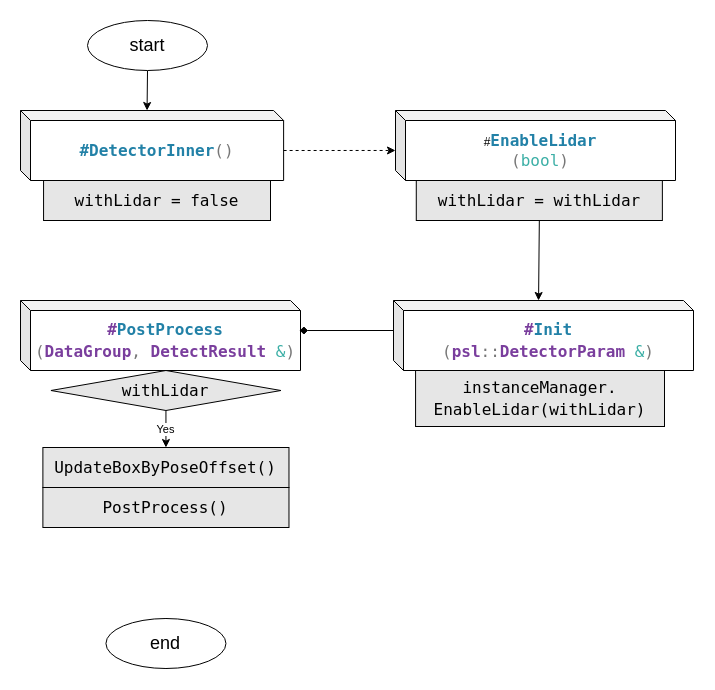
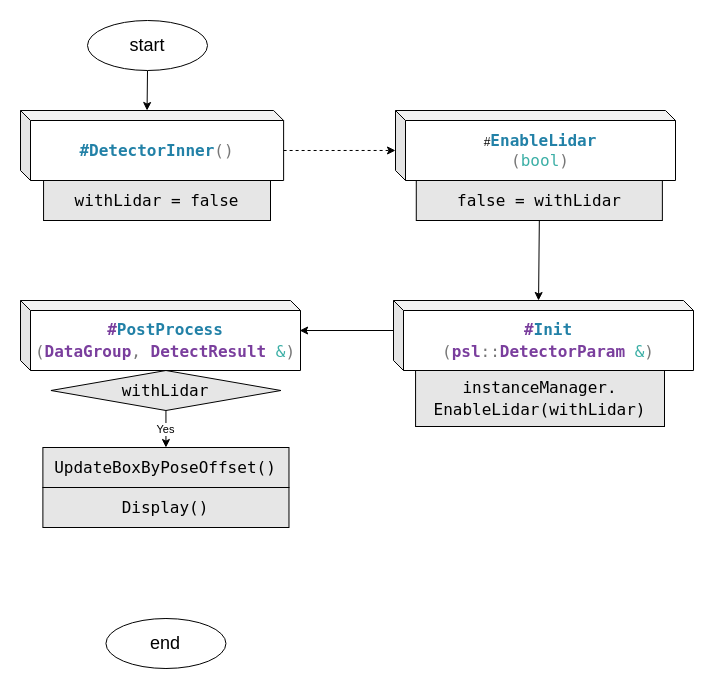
  <mxCell id="0" />
  <mxCell id="1" parent="0" />
  <mxCell id="2" style="edgeStyle=none;html=1;exitX=0.5;exitY=1;exitDx=0;exitDy=0;entryX=0;entryY=0;entryDx=126.56;entryDy=0;entryPerimeter=0;fontColor=#000000;" parent="1" source="3" target="9" edge="1"><mxGeometry relative="1" as="geometry" /></mxCell>
  <mxCell id="3" value="start" style="ellipse;whiteSpace=wrap;html=1;fontSize=18;fontColor=#000000;strokeColor=#000000;fillColor=#FFFFFF;" parent="1" vertex="1"><mxGeometry x="87" y="20" width="120" height="50" as="geometry" /></mxCell>
  <mxCell id="4" value="end" style="ellipse;whiteSpace=wrap;html=1;fontSize=18;fontColor=#000000;strokeColor=#000000;fillColor=#FFFFFF;" parent="1" vertex="1"><mxGeometry x="105.44" y="618" width="120" height="50" as="geometry" /></mxCell>
  <mxCell id="5" value="" style="group;fontColor=#000000;" parent="1" vertex="1" connectable="0"><mxGeometry x="395" y="110" width="280" height="110" as="geometry" /></mxCell>
  <mxCell id="6" value="#&lt;span style=&quot;font-family: &amp;#34;droid sans mono&amp;#34; , &amp;#34;monospace&amp;#34; , &amp;#34;monospace&amp;#34; , &amp;#34;droid sans fallback&amp;#34; , &amp;#34;droid sans mono&amp;#34; , &amp;#34;monospace&amp;#34; , monospace ; font-size: 16px ; color: rgb(34 , 129 , 167) ; font-weight: bold&quot;&gt;EnableLidar&lt;/span&gt;&lt;span&gt;&lt;br&gt;&lt;/span&gt;&lt;span style=&quot;font-family: &amp;#34;droid sans mono&amp;#34; , &amp;#34;monospace&amp;#34; , &amp;#34;monospace&amp;#34; , &amp;#34;droid sans fallback&amp;#34; , &amp;#34;droid sans mono&amp;#34; , &amp;#34;monospace&amp;#34; , monospace ; font-size: 16px ; color: rgb(119 , 119 , 119)&quot;&gt;(&lt;/span&gt;&lt;span style=&quot;font-family: &amp;#34;droid sans mono&amp;#34; , &amp;#34;monospace&amp;#34; , &amp;#34;monospace&amp;#34; , &amp;#34;droid sans fallback&amp;#34; , &amp;#34;droid sans mono&amp;#34; , &amp;#34;monospace&amp;#34; , monospace ; font-size: 16px ; color: rgb(60 , 175 , 166)&quot;&gt;bool&lt;/span&gt;&lt;span style=&quot;font-family: &amp;#34;droid sans mono&amp;#34; , &amp;#34;monospace&amp;#34; , &amp;#34;monospace&amp;#34; , &amp;#34;droid sans fallback&amp;#34; , &amp;#34;droid sans mono&amp;#34; , &amp;#34;monospace&amp;#34; , monospace ; font-size: 16px ; color: rgb(119 , 119 , 119)&quot;&gt;)&lt;/span&gt;" style="shape=cube;whiteSpace=wrap;html=1;boundedLbl=1;backgroundOutline=1;darkOpacity=0.05;darkOpacity2=0.1;labelBackgroundColor=none;size=10;" parent="5" vertex="1"><mxGeometry width="280" height="70" as="geometry" /></mxCell>
- <mxCell id="7" value="&lt;span style=&quot;font-family: &amp;quot;droid sans mono&amp;quot;, &amp;quot;monospace&amp;quot;, &amp;quot;monospace&amp;quot;, &amp;quot;droid sans fallback&amp;quot;, &amp;quot;droid sans mono&amp;quot;, &amp;quot;monospace&amp;quot;, monospace; font-size: 16px;&quot;&gt;withLidar&lt;/span&gt;&lt;span style=&quot;font-family: &amp;quot;droid sans mono&amp;quot;, &amp;quot;monospace&amp;quot;, &amp;quot;monospace&amp;quot;, &amp;quot;droid sans fallback&amp;quot;, &amp;quot;droid sans mono&amp;quot;, &amp;quot;monospace&amp;quot;, monospace; font-size: 16px;&quot;&gt; &lt;/span&gt;&lt;span style=&quot;font-family: &amp;quot;droid sans mono&amp;quot;, &amp;quot;monospace&amp;quot;, &amp;quot;monospace&amp;quot;, &amp;quot;droid sans fallback&amp;quot;, &amp;quot;droid sans mono&amp;quot;, &amp;quot;monospace&amp;quot;, monospace; font-size: 16px;&quot;&gt;=&lt;/span&gt;&lt;span style=&quot;font-family: &amp;quot;droid sans mono&amp;quot;, &amp;quot;monospace&amp;quot;, &amp;quot;monospace&amp;quot;, &amp;quot;droid sans fallback&amp;quot;, &amp;quot;droid sans mono&amp;quot;, &amp;quot;monospace&amp;quot;, monospace; font-size: 16px;&quot;&gt; withLidar&lt;/span&gt;" style="rounded=0;whiteSpace=wrap;html=1;labelBackgroundColor=none;fillColor=#E6E6E6;fontColor=#000000;fontStyle=0" parent="5" vertex="1"><mxGeometry x="20.781" y="70" width="246.094" height="40" as="geometry" /></mxCell>
+ <mxCell id="7" value="&lt;span style=&quot;font-family: &amp;quot;droid sans mono&amp;quot;, &amp;quot;monospace&amp;quot;, &amp;quot;monospace&amp;quot;, &amp;quot;droid sans fallback&amp;quot;, &amp;quot;droid sans mono&amp;quot;, &amp;quot;monospace&amp;quot;, monospace; font-size: 16px;&quot;&gt;false&lt;/span&gt;&lt;span style=&quot;font-family: &amp;quot;droid sans mono&amp;quot;, &amp;quot;monospace&amp;quot;, &amp;quot;monospace&amp;quot;, &amp;quot;droid sans fallback&amp;quot;, &amp;quot;droid sans mono&amp;quot;, &amp;quot;monospace&amp;quot;, monospace; font-size: 16px;&quot;&gt; &lt;/span&gt;&lt;span style=&quot;font-family: &amp;quot;droid sans mono&amp;quot;, &amp;quot;monospace&amp;quot;, &amp;quot;monospace&amp;quot;, &amp;quot;droid sans fallback&amp;quot;, &amp;quot;droid sans mono&amp;quot;, &amp;quot;monospace&amp;quot;, monospace; font-size: 16px;&quot;&gt;=&lt;/span&gt;&lt;span style=&quot;font-family: &amp;quot;droid sans mono&amp;quot;, &amp;quot;monospace&amp;quot;, &amp;quot;monospace&amp;quot;, &amp;quot;droid sans fallback&amp;quot;, &amp;quot;droid sans mono&amp;quot;, &amp;quot;monospace&amp;quot;, monospace; font-size: 16px;&quot;&gt; withLidar&lt;/span&gt;" style="rounded=0;whiteSpace=wrap;html=1;labelBackgroundColor=none;fillColor=#E6E6E6;fontColor=#000000;fontStyle=0" parent="5" vertex="1"><mxGeometry x="20.781" y="70" width="246.094" height="40" as="geometry" /></mxCell>
  <mxCell id="8" value="" style="group" parent="1" vertex="1" connectable="0"><mxGeometry x="20" y="110" width="263.12" height="110" as="geometry" /></mxCell>
  <mxCell id="9" value="&lt;span style=&quot;font-family: &amp;#34;droid sans mono&amp;#34; , &amp;#34;monospace&amp;#34; , &amp;#34;monospace&amp;#34; , &amp;#34;droid sans fallback&amp;#34; , &amp;#34;droid sans mono&amp;#34; , &amp;#34;monospace&amp;#34; , monospace ; font-size: 16px ; color: rgb(34 , 129 , 167) ; font-weight: bold&quot;&gt;#DetectorInner&lt;/span&gt;&lt;span style=&quot;font-family: &amp;#34;droid sans mono&amp;#34; , &amp;#34;monospace&amp;#34; , &amp;#34;monospace&amp;#34; , &amp;#34;droid sans fallback&amp;#34; , &amp;#34;droid sans mono&amp;#34; , &amp;#34;monospace&amp;#34; , monospace ; font-size: 16px ; color: rgb(119 , 119 , 119)&quot;&gt;(&lt;/span&gt;&lt;span style=&quot;font-family: &amp;#34;droid sans mono&amp;#34; , &amp;#34;monospace&amp;#34; , &amp;#34;monospace&amp;#34; , &amp;#34;droid sans fallback&amp;#34; , &amp;#34;droid sans mono&amp;#34; , &amp;#34;monospace&amp;#34; , monospace ; font-size: 16px ; color: rgb(119 , 119 , 119)&quot;&gt;)&lt;/span&gt;" style="shape=cube;whiteSpace=wrap;html=1;boundedLbl=1;backgroundOutline=1;darkOpacity=0.05;darkOpacity2=0.1;labelBackgroundColor=none;size=10;" parent="8" vertex="1"><mxGeometry width="263.12" height="70" as="geometry" /></mxCell>
  <mxCell id="10" value="&lt;span style=&quot;font-family: &amp;#34;droid sans mono&amp;#34; , &amp;#34;monospace&amp;#34; , &amp;#34;monospace&amp;#34; , &amp;#34;droid sans fallback&amp;#34; , &amp;#34;droid sans mono&amp;#34; , &amp;#34;monospace&amp;#34; , monospace ; font-size: 16px&quot;&gt;withLidar&lt;/span&gt;&lt;span style=&quot;font-family: &amp;#34;droid sans mono&amp;#34; , &amp;#34;monospace&amp;#34; , &amp;#34;monospace&amp;#34; , &amp;#34;droid sans fallback&amp;#34; , &amp;#34;droid sans mono&amp;#34; , &amp;#34;monospace&amp;#34; , monospace ; font-size: 16px&quot;&gt;&amp;nbsp;&lt;/span&gt;&lt;span style=&quot;font-family: &amp;#34;droid sans mono&amp;#34; , &amp;#34;monospace&amp;#34; , &amp;#34;monospace&amp;#34; , &amp;#34;droid sans fallback&amp;#34; , &amp;#34;droid sans mono&amp;#34; , &amp;#34;monospace&amp;#34; , monospace ; font-size: 16px&quot;&gt;=&lt;/span&gt;&lt;span style=&quot;font-family: &amp;#34;droid sans mono&amp;#34; , &amp;#34;monospace&amp;#34; , &amp;#34;monospace&amp;#34; , &amp;#34;droid sans fallback&amp;#34; , &amp;#34;droid sans mono&amp;#34; , &amp;#34;monospace&amp;#34; , monospace ; font-size: 16px&quot;&gt;&amp;nbsp;false&lt;/span&gt;" style="rounded=0;whiteSpace=wrap;html=1;labelBackgroundColor=none;fillColor=#E6E6E6;fontColor=#000000;fontStyle=0" parent="8" vertex="1"><mxGeometry x="23.06" y="70" width="226.94" height="40" as="geometry" /></mxCell>
  <mxCell id="11" style="edgeStyle=orthogonalEdgeStyle;rounded=1;comic=0;sketch=0;jumpStyle=arc;html=1;exitX=0.5;exitY=1;exitDx=0;exitDy=0;entryX=0;entryY=0;entryDx=145;entryDy=0;entryPerimeter=0;shadow=0;" parent="1" source="7" target="19" edge="1"><mxGeometry relative="1" as="geometry" /></mxCell>
  <mxCell id="12" value="" style="group" parent="1" vertex="1" connectable="0"><mxGeometry x="20" y="300" width="280.0" height="267" as="geometry" /></mxCell>
  <mxCell id="13" value="&lt;span style=&quot;font-family: &amp;#34;droid sans mono&amp;#34; , &amp;#34;monospace&amp;#34; , &amp;#34;monospace&amp;#34; , &amp;#34;droid sans fallback&amp;#34; , &amp;#34;droid sans mono&amp;#34; , &amp;#34;monospace&amp;#34; , monospace ; font-size: 16px&quot;&gt;withLidar&lt;/span&gt;" style="rhombus;whiteSpace=wrap;html=1;labelBackgroundColor=none;fontColor=#000000;fillColor=#E6E6E6;" parent="12" vertex="1"><mxGeometry x="30.44" y="70" width="230" height="40" as="geometry" /></mxCell>
  <mxCell id="14" value="&lt;div style=&quot;color: rgb(32 , 21 , 21) ; font-family: &amp;#34;droid sans mono&amp;#34; , &amp;#34;monospace&amp;#34; , &amp;#34;monospace&amp;#34; , &amp;#34;droid sans fallback&amp;#34; , &amp;#34;droid sans mono&amp;#34; , &amp;#34;monospace&amp;#34; , monospace ; font-size: 16px ; line-height: 22px&quot;&gt;&lt;span style=&quot;color: rgb(122 , 62 , 157) ; font-weight: bold&quot;&gt;#&lt;/span&gt;&lt;span style=&quot;color: rgb(34 , 129 , 167) ; font-weight: bold&quot;&gt;PostProcess&lt;/span&gt;&lt;/div&gt;&lt;div style=&quot;color: rgb(32 , 21 , 21) ; font-family: &amp;#34;droid sans mono&amp;#34; , &amp;#34;monospace&amp;#34; , &amp;#34;monospace&amp;#34; , &amp;#34;droid sans fallback&amp;#34; , &amp;#34;droid sans mono&amp;#34; , &amp;#34;monospace&amp;#34; , monospace ; font-size: 16px ; line-height: 22px&quot;&gt;&lt;span style=&quot;color: rgb(119 , 119 , 119)&quot;&gt;(&lt;/span&gt;&lt;span style=&quot;color: rgb(122 , 62 , 157) ; font-weight: bold&quot;&gt;DataGroup&lt;/span&gt;&lt;span style=&quot;color: rgb(119 , 119 , 119)&quot;&gt;,&lt;/span&gt; &lt;span style=&quot;color: rgb(122 , 62 , 157) ; font-weight: bold&quot;&gt;DetectResult&lt;/span&gt; &lt;span style=&quot;color: rgb(60 , 175 , 166)&quot;&gt;&amp;amp;&lt;/span&gt;&lt;span style=&quot;color: rgb(119 , 119 , 119)&quot;&gt;)&lt;/span&gt;&lt;/div&gt;" style="shape=cube;whiteSpace=wrap;html=1;boundedLbl=1;backgroundOutline=1;darkOpacity=0.05;darkOpacity2=0.1;labelBackgroundColor=none;size=10;" parent="12" vertex="1"><mxGeometry width="280" height="70" as="geometry" /></mxCell>
  <mxCell id="15" value="&lt;div style=&quot;font-family: &amp;#34;droid sans mono&amp;#34; , &amp;#34;monospace&amp;#34; , &amp;#34;monospace&amp;#34; , &amp;#34;droid sans fallback&amp;#34; , &amp;#34;droid sans mono&amp;#34; , &amp;#34;monospace&amp;#34; , monospace ; font-size: 16px ; line-height: 22px&quot;&gt;&lt;span&gt;UpdateBoxByPoseOffset()&lt;/span&gt;&lt;/div&gt;" style="rounded=0;whiteSpace=wrap;html=1;labelBackgroundColor=none;fillColor=#E6E6E6;fontColor=default;fontStyle=0;" parent="12" vertex="1"><mxGeometry x="22.391" y="147" width="246.094" height="40" as="geometry" /></mxCell>
  <mxCell id="16" value="Yes" style="edgeStyle=orthogonalEdgeStyle;rounded=1;comic=0;sketch=0;jumpStyle=arc;html=1;exitX=0.5;exitY=1;exitDx=0;exitDy=0;entryX=0.5;entryY=0;entryDx=0;entryDy=0;shadow=0;fontColor=#000000;" parent="12" source="13" target="15" edge="1"><mxGeometry relative="1" as="geometry" /></mxCell>
- <mxCell id="17" value="&lt;div style=&quot;font-family: &amp;#34;droid sans mono&amp;#34; , &amp;#34;monospace&amp;#34; , &amp;#34;monospace&amp;#34; , &amp;#34;droid sans fallback&amp;#34; , &amp;#34;droid sans mono&amp;#34; , &amp;#34;monospace&amp;#34; , monospace ; font-size: 16px ; line-height: 22px&quot;&gt;&lt;div style=&quot;font-family: &amp;#34;droid sans mono&amp;#34; , &amp;#34;monospace&amp;#34; , &amp;#34;monospace&amp;#34; , &amp;#34;droid sans fallback&amp;#34; , &amp;#34;droid sans mono&amp;#34; , &amp;#34;monospace&amp;#34; , monospace ; line-height: 22px&quot;&gt;&lt;span&gt;PostProcess()&lt;/span&gt;&lt;/div&gt;&lt;/div&gt;" style="rounded=0;whiteSpace=wrap;html=1;labelBackgroundColor=none;fillColor=#E6E6E6;fontColor=default;fontStyle=0;" parent="12" vertex="1"><mxGeometry x="22.391" y="187" width="246.094" height="40" as="geometry" /></mxCell>
+ <mxCell id="17" value="&lt;div style=&quot;font-family: &amp;#34;droid sans mono&amp;#34; , &amp;#34;monospace&amp;#34; , &amp;#34;monospace&amp;#34; , &amp;#34;droid sans fallback&amp;#34; , &amp;#34;droid sans mono&amp;#34; , &amp;#34;monospace&amp;#34; , monospace ; font-size: 16px ; line-height: 22px&quot;&gt;&lt;div style=&quot;font-family: &amp;#34;droid sans mono&amp;#34; , &amp;#34;monospace&amp;#34; , &amp;#34;monospace&amp;#34; , &amp;#34;droid sans fallback&amp;#34; , &amp;#34;droid sans mono&amp;#34; , &amp;#34;monospace&amp;#34; , monospace ; line-height: 22px&quot;&gt;&lt;span&gt;Display()&lt;/span&gt;&lt;/div&gt;&lt;/div&gt;" style="rounded=0;whiteSpace=wrap;html=1;labelBackgroundColor=none;fillColor=#E6E6E6;fontColor=default;fontStyle=0;" parent="12" vertex="1"><mxGeometry x="22.391" y="187" width="246.094" height="40" as="geometry" /></mxCell>
  <mxCell id="18" value="" style="group" vertex="1" connectable="0" parent="1"><mxGeometry x="393" y="300" width="300" height="126" as="geometry" /></mxCell>
  <mxCell id="19" value="&lt;div style=&quot;color: rgb(32 , 21 , 21) ; font-family: &amp;#34;droid sans mono&amp;#34; , &amp;#34;monospace&amp;#34; , &amp;#34;monospace&amp;#34; , &amp;#34;droid sans fallback&amp;#34; , &amp;#34;droid sans mono&amp;#34; , &amp;#34;monospace&amp;#34; , monospace ; font-size: 16px ; line-height: 22px&quot;&gt;&lt;div style=&quot;font-family: &amp;#34;droid sans mono&amp;#34; , &amp;#34;monospace&amp;#34; , &amp;#34;monospace&amp;#34; , &amp;#34;droid sans fallback&amp;#34; , &amp;#34;droid sans mono&amp;#34; , &amp;#34;monospace&amp;#34; , monospace ; line-height: 22px&quot;&gt;&lt;span style=&quot;color: rgb(122 , 62 , 157) ; font-weight: bold&quot;&gt;#&lt;/span&gt;&lt;span style=&quot;color: rgb(34 , 129 , 167) ; font-weight: bold&quot;&gt;Init&lt;/span&gt;&lt;/div&gt;&lt;div style=&quot;font-family: &amp;#34;droid sans mono&amp;#34; , &amp;#34;monospace&amp;#34; , &amp;#34;monospace&amp;#34; , &amp;#34;droid sans fallback&amp;#34; , &amp;#34;droid sans mono&amp;#34; , &amp;#34;monospace&amp;#34; , monospace ; line-height: 22px&quot;&gt;&lt;span style=&quot;color: rgb(119 , 119 , 119)&quot;&gt;(&lt;/span&gt;&lt;span style=&quot;color: rgb(122 , 62 , 157) ; font-weight: bold&quot;&gt;psl&lt;/span&gt;&lt;span style=&quot;color: rgb(119 , 119 , 119)&quot;&gt;::&lt;/span&gt;&lt;span style=&quot;color: rgb(122 , 62 , 157) ; font-weight: bold&quot;&gt;DetectorParam&lt;/span&gt; &lt;span style=&quot;color: rgb(60 , 175 , 166)&quot;&gt;&amp;amp;&lt;/span&gt;&lt;span style=&quot;color: rgb(119 , 119 , 119)&quot;&gt;)&lt;/span&gt;&lt;/div&gt;&lt;/div&gt;" style="shape=cube;whiteSpace=wrap;html=1;boundedLbl=1;backgroundOutline=1;darkOpacity=0.05;darkOpacity2=0.1;labelBackgroundColor=none;size=10;container=0;" parent="18" vertex="1"><mxGeometry width="300" height="70" as="geometry" /></mxCell>
  <mxCell id="20" value="&lt;div style=&quot;font-family: &amp;#34;droid sans mono&amp;#34; , &amp;#34;monospace&amp;#34; , &amp;#34;monospace&amp;#34; , &amp;#34;droid sans fallback&amp;#34; , &amp;#34;droid sans mono&amp;#34; , &amp;#34;monospace&amp;#34; , monospace ; font-size: 16px ; line-height: 22px&quot;&gt;&lt;span&gt;instanceManager&lt;/span&gt;&lt;span&gt;.&lt;/span&gt;&lt;/div&gt;&lt;div style=&quot;font-family: &amp;#34;droid sans mono&amp;#34; , &amp;#34;monospace&amp;#34; , &amp;#34;monospace&amp;#34; , &amp;#34;droid sans fallback&amp;#34; , &amp;#34;droid sans mono&amp;#34; , &amp;#34;monospace&amp;#34; , monospace ; font-size: 16px ; line-height: 22px&quot;&gt;&lt;span&gt;EnableLidar&lt;/span&gt;&lt;span&gt;(&lt;/span&gt;&lt;span&gt;withLidar&lt;/span&gt;&lt;span&gt;)&lt;/span&gt;&lt;/div&gt;" style="rounded=0;html=1;labelBackgroundColor=none;fillColor=#E6E6E6;fontColor=#000000;fontStyle=0;whiteSpace=wrap;container=0;" parent="18" vertex="1"><mxGeometry x="22.07" y="70" width="248.93" height="56" as="geometry" /></mxCell>
  <mxCell id="21" style="edgeStyle=none;html=1;exitX=0;exitY=0;exitDx=263.12;exitDy=40;exitPerimeter=0;entryX=0;entryY=0.571;entryDx=0;entryDy=0;entryPerimeter=0;dashed=1;" edge="1" parent="1" source="9" target="6"><mxGeometry relative="1" as="geometry" /></mxCell>
- <mxCell id="22" style="edgeStyle=none;html=1;exitX=0;exitY=0;exitDx=0;exitDy=30;exitPerimeter=0;entryX=0.997;entryY=0.429;entryDx=0;entryDy=0;entryPerimeter=0;endArrow=diamond;" edge="1" parent="1" source="19" target="14"><mxGeometry relative="1" as="geometry" /></mxCell>
+ <mxCell id="22" style="edgeStyle=none;html=1;exitX=0;exitY=0;exitDx=0;exitDy=30;exitPerimeter=0;entryX=0.997;entryY=0.429;entryDx=0;entryDy=0;entryPerimeter=0;" edge="1" parent="1" source="19" target="14"><mxGeometry relative="1" as="geometry" /></mxCell>
